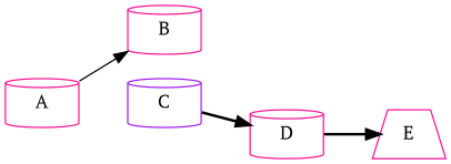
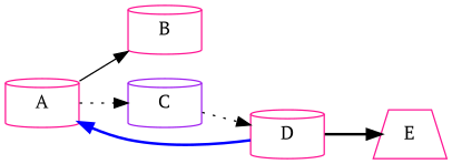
  digraph {
    fontname="PT Serif"
    rankdir=LR
    node [color=deeppink fontname="PT Serif" shape=cylinder]
    edge [fontname="PT Serif" style=dotted]
    A
    B
    C [color=purple]
    D
    E [shape=trapezium]
    A -> B [style=solid]
-   C -> D [style=bold]
+   A -> C
+   C -> D
+   D -> A [color=blue style=bold]
    D -> E [style=bold]
  }
